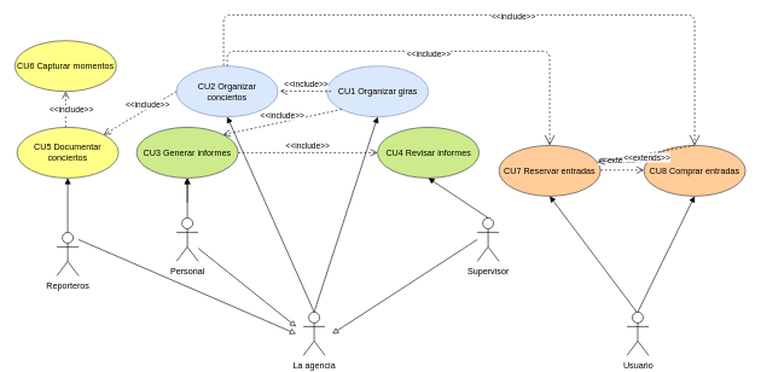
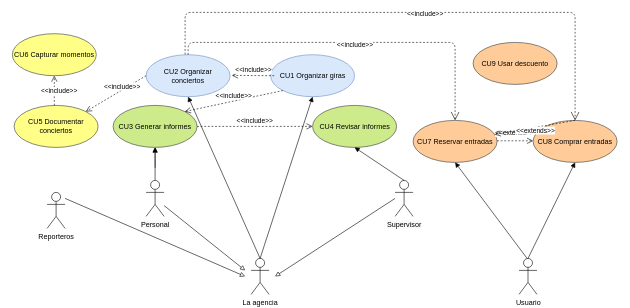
  <mxCell id="0" />
  <mxCell id="1" parent="0" />
  <mxCell id="2" value="La agencia" style="shape=umlActor;verticalLabelPosition=bottom;labelBackgroundColor=#ffffff;verticalAlign=top;html=1;" parent="1" vertex="1"><mxGeometry x="418" y="430" width="30" height="60" as="geometry" /></mxCell>
  <mxCell id="3" value="CU1 Organizar giras" style="ellipse;whiteSpace=wrap;html=1;fillColor=#dae8fc;strokeColor=#6c8ebf;" parent="1" vertex="1"><mxGeometry x="450.5" y="90.5" width="140" height="70" as="geometry" /></mxCell>
  <mxCell id="4" value="" style="edgeStyle=orthogonalEdgeStyle;rounded=0;orthogonalLoop=1;jettySize=auto;html=1;" edge="1" parent="1" source="5" target="9"><mxGeometry relative="1" as="geometry" /></mxCell>
  <mxCell id="5" value="&lt;span style=&quot;background-color: rgb(248 , 249 , 250)&quot;&gt;Personal&lt;/span&gt;" style="shape=umlActor;verticalLabelPosition=bottom;labelBackgroundColor=#ffffff;verticalAlign=top;html=1;" parent="1" vertex="1"><mxGeometry x="243" y="300" width="30" height="60" as="geometry" /></mxCell>
  <mxCell id="6" value="" style="html=1;verticalAlign=bottom;endArrow=block;entryX=0.5;entryY=1;entryDx=0;entryDy=0;exitX=0.5;exitY=0;exitDx=0;exitDy=0;exitPerimeter=0;" parent="1" target="8" edge="1" source="2"><mxGeometry width="80" relative="1" as="geometry"><mxPoint x="433" y="400" as="sourcePoint" /><mxPoint x="323" y="351.5" as="targetPoint" /></mxGeometry></mxCell>
  <mxCell id="7" value="&lt;span style=&quot;background-color: rgb(248 , 249 , 250)&quot;&gt;Supervisor&lt;/span&gt;" style="shape=umlActor;verticalLabelPosition=bottom;labelBackgroundColor=#ffffff;verticalAlign=top;html=1;" parent="1" vertex="1"><mxGeometry x="658" y="300" width="30" height="60" as="geometry" /></mxCell>
  <mxCell id="8" value="CU2 Organizar conciertos&lt;span style=&quot;color: rgba(0 , 0 , 0 , 0) ; font-family: monospace ; font-size: 0px ; white-space: nowrap&quot;&gt;%3CmxGraphModel%3E%3Croot%3E%3CmxCell%20id%3D%220%22%2F%3E%3CmxCell%20id%3D%221%22%20parent%3D%220%22%2F%3E%3CmxCell%20id%3D%222%22%20value%3D%22Organizar%20conciertos%22%20style%3D%22ellipse%3BwhiteSpace%3Dwrap%3Bhtml%3D1%3B%22%20vertex%3D%221%22%20parent%3D%221%22%3E%3CmxGeometry%20x%3D%22295%22%20y%3D%22210%22%20width%3D%22140%22%20height%3D%2270%22%20as%3D%22geometry%22%2F%3E%3C%2FmxCell%3E%3C%2Froot%3E%3C%2FmxGraphModel%3E&lt;/span&gt;" style="ellipse;whiteSpace=wrap;html=1;fillColor=#dae8fc;strokeColor=#6c8ebf;" parent="1" vertex="1"><mxGeometry x="243" y="90.5" width="140" height="70" as="geometry" /></mxCell>
  <mxCell id="9" value="CU3 Generar informes" style="ellipse;whiteSpace=wrap;html=1;fillColor=#cdeb8b;strokeColor=#36393d;" parent="1" vertex="1"><mxGeometry x="188" y="175" width="140" height="70" as="geometry" /></mxCell>
  <mxCell id="10" value="CU4 Revisar informes" style="ellipse;whiteSpace=wrap;html=1;fillColor=#cdeb8b;strokeColor=#36393d;" parent="1" vertex="1"><mxGeometry x="520.5" y="175" width="140" height="70" as="geometry" /></mxCell>
  <mxCell id="11" value="Usuario" style="shape=umlActor;verticalLabelPosition=bottom;labelBackgroundColor=#ffffff;verticalAlign=top;html=1;" parent="1" vertex="1"><mxGeometry x="864.5" y="430" width="30" height="60" as="geometry" /></mxCell>
  <mxCell id="12" value="CU8 Comprar entradas" style="ellipse;whiteSpace=wrap;html=1;fillColor=#ffcc99;strokeColor=#36393d;" parent="1" vertex="1"><mxGeometry x="888" y="200" width="140" height="70" as="geometry" /></mxCell>
  <mxCell id="13" value="Reporteros" style="shape=umlActor;verticalLabelPosition=bottom;labelBackgroundColor=#ffffff;verticalAlign=top;html=1;" parent="1" vertex="1"><mxGeometry x="78" y="320" width="30" height="60" as="geometry" /></mxCell>
  <mxCell id="14" value="CU5 Documentar conciertos" style="ellipse;whiteSpace=wrap;html=1;fillColor=#ffff88;strokeColor=#36393d;" parent="1" vertex="1"><mxGeometry x="23" y="175" width="140" height="70" as="geometry" /></mxCell>
  <mxCell id="15" value="" style="html=1;verticalAlign=bottom;endArrow=block;endFill=0;" parent="1" edge="1" source="5"><mxGeometry width="80" relative="1" as="geometry"><mxPoint x="488" y="459" as="sourcePoint" /><mxPoint x="408" y="450" as="targetPoint" /></mxGeometry></mxCell>
  <mxCell id="16" value="" style="html=1;verticalAlign=bottom;endArrow=block;endFill=0;" parent="1" edge="1"><mxGeometry width="80" relative="1" as="geometry"><mxPoint x="108" y="330" as="sourcePoint" /><mxPoint x="408" y="460" as="targetPoint" /></mxGeometry></mxCell>
  <mxCell id="17" value="" style="html=1;verticalAlign=bottom;endArrow=block;endFill=0;" parent="1" edge="1"><mxGeometry width="80" relative="1" as="geometry"><mxPoint x="658" y="330" as="sourcePoint" /><mxPoint x="458" y="460" as="targetPoint" /></mxGeometry></mxCell>
- <mxCell id="18" value="" style="html=1;verticalAlign=bottom;endArrow=block;entryX=0.5;entryY=1;entryDx=0;entryDy=0;exitX=0.5;exitY=0;exitDx=0;exitDy=0;exitPerimeter=0;" parent="1" target="14" edge="1" source="13"><mxGeometry width="80" relative="1" as="geometry"><mxPoint x="93" y="281" as="sourcePoint" /><mxPoint x="158" y="245" as="targetPoint" /></mxGeometry></mxCell>
  <mxCell id="19" value="" style="html=1;verticalAlign=bottom;endArrow=block;entryX=0.5;entryY=1;entryDx=0;entryDy=0;exitX=0.5;exitY=0;exitDx=0;exitDy=0;exitPerimeter=0;" parent="1" target="12" edge="1" source="11"><mxGeometry width="80" relative="1" as="geometry"><mxPoint x="894" y="410" as="sourcePoint" /><mxPoint x="974" y="410" as="targetPoint" /></mxGeometry></mxCell>
  <mxCell id="20" value="" style="html=1;verticalAlign=bottom;endArrow=block;entryX=0.5;entryY=1;entryDx=0;entryDy=0;exitX=0.5;exitY=0;exitDx=0;exitDy=0;exitPerimeter=0;" parent="1" target="10" edge="1" source="7"><mxGeometry width="80" relative="1" as="geometry"><mxPoint x="673" y="279" as="sourcePoint" /><mxPoint x="753" y="279" as="targetPoint" /></mxGeometry></mxCell>
  <mxCell id="21" value="" style="html=1;verticalAlign=bottom;endArrow=block;entryX=0.5;entryY=1;entryDx=0;entryDy=0;" parent="1" target="9" edge="1"><mxGeometry width="80" relative="1" as="geometry"><mxPoint x="258" y="279" as="sourcePoint" /><mxPoint x="338" y="279" as="targetPoint" /></mxGeometry></mxCell>
  <mxCell id="22" value="CU6 Capturar momentos" style="ellipse;whiteSpace=wrap;html=1;fillColor=#ffff88;strokeColor=#36393d;" parent="1" vertex="1"><mxGeometry x="20" y="55.5" width="140" height="70" as="geometry" /></mxCell>
  <mxCell id="23" value="&amp;lt;&amp;lt;include&amp;gt;&amp;gt;" style="html=1;verticalAlign=bottom;endArrow=open;dashed=1;endSize=8;entryX=0.5;entryY=1;entryDx=0;entryDy=0;" parent="1" target="22" edge="1"><mxGeometry x="-0.394" y="-8" relative="1" as="geometry"><mxPoint x="90" y="175" as="sourcePoint" /><mxPoint x="10" y="175" as="targetPoint" /><mxPoint as="offset" /></mxGeometry></mxCell>
  <mxCell id="24" value="&amp;lt;&amp;lt;include&amp;gt;&amp;gt;" style="html=1;verticalAlign=bottom;endArrow=open;dashed=1;endSize=8;exitX=1;exitY=0.5;exitDx=0;exitDy=0;" parent="1" source="9" target="10" edge="1"><mxGeometry relative="1" as="geometry"><mxPoint x="258" y="175" as="sourcePoint" /><mxPoint x="308" y="60" as="targetPoint" /></mxGeometry></mxCell>
  <mxCell id="25" value="&amp;lt;&amp;lt;include&amp;gt;&amp;gt;" style="html=1;verticalAlign=bottom;endArrow=open;dashed=1;endSize=8;exitX=0.043;exitY=0.5;exitDx=0;exitDy=0;exitPerimeter=0;" parent="1" edge="1" source="3"><mxGeometry relative="1" as="geometry"><mxPoint x="408" y="200" as="sourcePoint" /><mxPoint x="386" y="125" as="targetPoint" /></mxGeometry></mxCell>
  <mxCell id="26" value="" style="html=1;verticalAlign=bottom;endArrow=block;entryX=0.5;entryY=1;entryDx=0;entryDy=0;exitX=0.5;exitY=0;exitDx=0;exitDy=0;exitPerimeter=0;" edge="1" parent="1" source="2" target="3"><mxGeometry width="80" relative="1" as="geometry"><mxPoint x="428" y="430" as="sourcePoint" /><mxPoint x="323" y="170.5" as="targetPoint" /></mxGeometry></mxCell>
  <mxCell id="27" value="&amp;lt;&amp;lt;include&amp;gt;&amp;gt;" style="html=1;verticalAlign=bottom;endArrow=open;dashed=1;endSize=8;exitX=0;exitY=1;exitDx=0;exitDy=0;entryX=1;entryY=0;entryDx=0;entryDy=0;" edge="1" parent="1" source="3" target="9"><mxGeometry relative="1" as="geometry"><mxPoint x="352" y="180" as="sourcePoint" /><mxPoint x="544.5" y="180" as="targetPoint" /></mxGeometry></mxCell>
  <mxCell id="28" value="CU7 Reservar entradas" style="ellipse;whiteSpace=wrap;html=1;fillColor=#ffcc99;strokeColor=#36393d;" vertex="1" parent="1"><mxGeometry x="688" y="200" width="140" height="70" as="geometry" /></mxCell>
  <mxCell id="29" value="" style="html=1;verticalAlign=bottom;endArrow=block;entryX=0.5;entryY=1;entryDx=0;entryDy=0;" edge="1" parent="1" target="28"><mxGeometry width="80" relative="1" as="geometry"><mxPoint x="878" y="430" as="sourcePoint" /><mxPoint x="960" y="280" as="targetPoint" /></mxGeometry></mxCell>
  <mxCell id="30" value="&amp;lt;&amp;lt;include&amp;gt;&amp;gt;" style="html=1;verticalAlign=bottom;endArrow=open;dashed=1;endSize=8;exitX=0;exitY=0.5;exitDx=0;exitDy=0;entryX=1;entryY=0;entryDx=0;entryDy=0;" edge="1" parent="1" source="8" target="14"><mxGeometry x="-0.177" y="3" relative="1" as="geometry"><mxPoint x="243.02" y="119.5" as="sourcePoint" /><mxPoint x="172.5" y="119" as="targetPoint" /><mxPoint as="offset" /></mxGeometry></mxCell>
  <mxCell id="31" value="&amp;lt;&amp;lt;extends&amp;gt;&amp;gt;" style="html=1;verticalAlign=bottom;endArrow=open;dashed=1;endSize=8;" edge="1" parent="1"><mxGeometry y="4" relative="1" as="geometry"><mxPoint x="828" y="234" as="sourcePoint" /><mxPoint x="888" y="234" as="targetPoint" /><mxPoint x="-1" as="offset" /></mxGeometry></mxCell>
  <mxCell id="32" value="&lt;font style=&quot;font-size: 11px&quot;&gt;&amp;lt;&amp;lt;include&amp;gt;&amp;gt;&lt;/font&gt;" style="endArrow=open;endSize=12;dashed=1;html=1;exitX=0.5;exitY=0;exitDx=0;exitDy=0;entryX=0.5;entryY=0;entryDx=0;entryDy=0;edgeStyle=orthogonalEdgeStyle;fontSize=24;" edge="1" parent="1" source="8" target="28"><mxGeometry width="160" relative="1" as="geometry"><mxPoint x="383" y="20" as="sourcePoint" /><mxPoint x="748" y="160" as="targetPoint" /><Array as="points"><mxPoint x="313" y="70" /><mxPoint x="758" y="70" /></Array></mxGeometry></mxCell>
  <mxCell id="33" value="&lt;font style=&quot;font-size: 11px&quot;&gt;&amp;lt;&amp;lt;include&amp;gt;&amp;gt;&lt;/font&gt;" style="endArrow=open;endSize=12;dashed=1;html=1;entryX=0.5;entryY=0;entryDx=0;entryDy=0;edgeStyle=orthogonalEdgeStyle;fontSize=19;" edge="1" parent="1" target="12"><mxGeometry x="0.045" width="160" relative="1" as="geometry"><mxPoint x="308" y="90" as="sourcePoint" /><mxPoint x="958" y="190" as="targetPoint" /><Array as="points"><mxPoint x="308" y="20" /><mxPoint x="958" y="20" /></Array><mxPoint as="offset" /></mxGeometry></mxCell>
+ <mxCell id="34" value="CU9 Usar descuento" style="ellipse;whiteSpace=wrap;html=1;fillColor=#ffcc99;strokeColor=#36393d;" vertex="1" parent="1"><mxGeometry x="788" y="70" width="140" height="70" as="geometry" /></mxCell>
  <mxCell id="35" value="&amp;lt;&amp;lt;extends&amp;gt;&amp;gt;" style="html=1;verticalAlign=bottom;endArrow=open;dashed=1;endSize=8;exitX=0.5;exitY=0;exitDx=0;exitDy=0;" edge="1" parent="1" source="12" target="28"><mxGeometry y="14" relative="1" as="geometry"><mxPoint x="838" y="244" as="sourcePoint" /><mxPoint x="898" y="244" as="targetPoint" /><mxPoint x="-1" as="offset" /></mxGeometry></mxCell>
